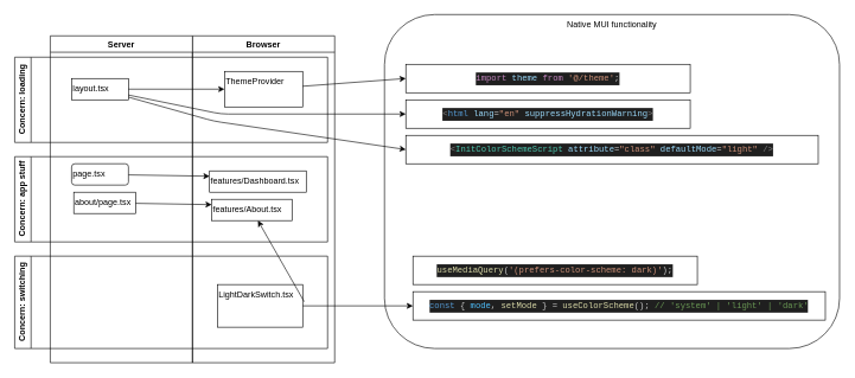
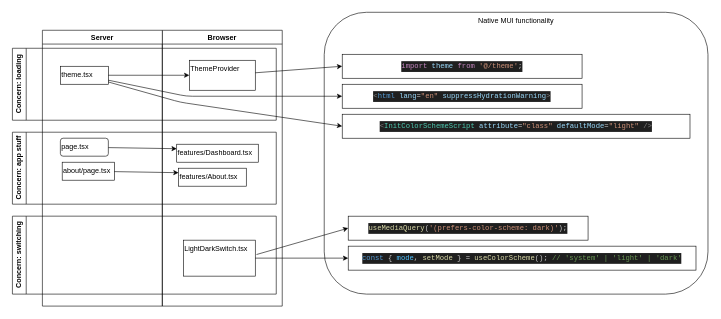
  <mxCell id="0" />
  <mxCell id="1" parent="0" />
  <mxCell id="2" value="Browser" style="swimlane;whiteSpace=wrap;html=1;" parent="1" vertex="1"><mxGeometry x="270" y="50" width="200" height="460" as="geometry" /></mxCell>
  <mxCell id="3" value="LightDarkSwitch.tsx" style="rounded=0;whiteSpace=wrap;html=1;align=left;verticalAlign=top;" parent="2" vertex="1"><mxGeometry x="35" y="350" width="120" height="60" as="geometry" /></mxCell>
  <mxCell id="4" value="Server" style="swimlane;whiteSpace=wrap;html=1;" parent="1" vertex="1"><mxGeometry x="70" y="50" width="200" height="460" as="geometry" /></mxCell>
  <mxCell id="5" value="Concern: switching" style="swimlane;horizontal=0;whiteSpace=wrap;html=1;" parent="1" vertex="1"><mxGeometry x="20" y="360" width="440" height="130" as="geometry" /></mxCell>
  <mxCell id="6" value="Concern: app stuff" style="swimlane;horizontal=0;whiteSpace=wrap;html=1;" parent="1" vertex="1"><mxGeometry x="20" y="220" width="440" height="120" as="geometry" /></mxCell>
  <mxCell id="7" value="page.tsx" style="whiteSpace=wrap;html=1;align=left;verticalAlign=top;rounded=1;" parent="6" vertex="1"><mxGeometry x="80" y="10" width="80" height="30" as="geometry" /></mxCell>
  <mxCell id="8" value="features/Dashboard.tsx" style="rounded=0;whiteSpace=wrap;html=1;align=left;verticalAlign=top;" parent="6" vertex="1"><mxGeometry x="274" y="20" width="136" height="30" as="geometry" /></mxCell>
  <mxCell id="9" style="edgeStyle=none;html=1;entryX=0;entryY=0.25;entryDx=0;entryDy=0;" parent="6" source="7" target="8" edge="1"><mxGeometry relative="1" as="geometry" /></mxCell>
  <mxCell id="10" value="about/page.tsx" style="rounded=0;whiteSpace=wrap;html=1;align=left;verticalAlign=top;" vertex="1" parent="6"><mxGeometry x="83" y="50" width="87" height="30" as="geometry" /></mxCell>
  <mxCell id="11" value="features/About.tsx" style="rounded=0;whiteSpace=wrap;html=1;align=left;verticalAlign=top;" vertex="1" parent="6"><mxGeometry x="277" y="60" width="113" height="30" as="geometry" /></mxCell>
  <mxCell id="12" style="edgeStyle=none;html=1;entryX=0;entryY=0.25;entryDx=0;entryDy=0;" edge="1" parent="6" source="10" target="11"><mxGeometry relative="1" as="geometry" /></mxCell>
  <mxCell id="13" value="Concern: loading" style="swimlane;horizontal=0;whiteSpace=wrap;html=1;" parent="1" vertex="1"><mxGeometry x="20" y="80" width="440" height="120" as="geometry" /></mxCell>
  <mxCell id="14" value="ThemeProvider" style="rounded=0;whiteSpace=wrap;html=1;align=left;verticalAlign=top;" parent="13" vertex="1"><mxGeometry x="295" y="20" width="110" height="50" as="geometry" /></mxCell>
- <mxCell id="15" value="layout.tsx" style="rounded=0;whiteSpace=wrap;html=1;align=left;verticalAlign=top;" parent="13" vertex="1"><mxGeometry x="80" y="30" width="80" height="30" as="geometry" /></mxCell>
+ <mxCell id="15" value="theme.tsx" style="rounded=0;whiteSpace=wrap;html=1;align=left;verticalAlign=top;" parent="13" vertex="1"><mxGeometry x="80" y="30" width="80" height="30" as="geometry" /></mxCell>
  <mxCell id="16" style="edgeStyle=none;html=1;" parent="13" source="15" edge="1" target="14"><mxGeometry relative="1" as="geometry"><mxPoint x="270" y="30" as="targetPoint" /></mxGeometry></mxCell>
  <mxCell id="17" value="Native MUI functionality" style="rounded=1;whiteSpace=wrap;html=1;verticalAlign=top;" vertex="1" parent="1"><mxGeometry x="540" y="20" width="640" height="470" as="geometry" /></mxCell>
  <mxCell id="18" value="&lt;div style=&quot;color: rgb(204, 204, 204); background-color: rgb(31, 31, 31); font-family: Menlo, Monaco, &amp;quot;Courier New&amp;quot;, monospace; line-height: 18px;&quot;&gt;&lt;span style=&quot;color: #dcdcaa;&quot;&gt;useMediaQuery&lt;/span&gt;(&lt;span style=&quot;color: #ce9178;&quot;&gt;'(prefers-color-scheme: dark)'&lt;/span&gt;);&lt;/div&gt;" style="rounded=0;whiteSpace=wrap;html=1;" vertex="1" parent="1"><mxGeometry x="580" y="360" width="400" height="40" as="geometry" /></mxCell>
  <mxCell id="19" value="&lt;div style=&quot;color: rgb(204, 204, 204); background-color: rgb(31, 31, 31); font-family: Menlo, Monaco, &amp;quot;Courier New&amp;quot;, monospace; line-height: 18px;&quot;&gt;&lt;div style=&quot;line-height: 18px;&quot;&gt;&lt;span style=&quot;color: #569cd6;&quot;&gt;const&lt;/span&gt; { &lt;span style=&quot;color: #4fc1ff;&quot;&gt;mode&lt;/span&gt;, &lt;span style=&quot;color: #dcdcaa;&quot;&gt;setMode&lt;/span&gt; } &lt;span style=&quot;color: #d4d4d4;&quot;&gt;=&lt;/span&gt; &lt;span style=&quot;color: #dcdcaa;&quot;&gt;useColorScheme&lt;/span&gt;(); &lt;span style=&quot;color: #6a9955;&quot;&gt;// 'system' | 'light' | 'dark'&lt;/span&gt;&lt;/div&gt;&lt;/div&gt;" style="rounded=0;whiteSpace=wrap;html=1;" vertex="1" parent="1"><mxGeometry x="580" y="410" width="580" height="40" as="geometry" /></mxCell>
- <mxCell id="20" style="edgeStyle=none;html=1;exitX=1.017;exitY=0.4;exitDx=0;exitDy=0;exitPerimeter=0;" edge="1" parent="1" source="3" target="11"><mxGeometry relative="1" as="geometry" /></mxCell>
+ <mxCell id="20" style="edgeStyle=none;html=1;entryX=0;entryY=0.5;entryDx=0;entryDy=0;exitX=1.017;exitY=0.4;exitDx=0;exitDy=0;exitPerimeter=0;" edge="1" parent="1" source="3" target="18"><mxGeometry relative="1" as="geometry" /></mxCell>
  <mxCell id="21" style="edgeStyle=none;html=1;entryX=0;entryY=0.5;entryDx=0;entryDy=0;exitX=1;exitY=0.5;exitDx=0;exitDy=0;" edge="1" parent="1" source="3" target="19"><mxGeometry relative="1" as="geometry" /></mxCell>
  <mxCell id="22" value="&lt;div style=&quot;color: rgb(204, 204, 204); background-color: rgb(31, 31, 31); font-family: Menlo, Monaco, &amp;quot;Courier New&amp;quot;, monospace; line-height: 18px;&quot;&gt;&lt;div style=&quot;line-height: 18px;&quot;&gt;&lt;span style=&quot;color: #c586c0;&quot;&gt;import&lt;/span&gt; &lt;span style=&quot;color: #9cdcfe;&quot;&gt;theme&lt;/span&gt; &lt;span style=&quot;color: #c586c0;&quot;&gt;from&lt;/span&gt; &lt;span style=&quot;color: #ce9178;&quot;&gt;'@/theme'&lt;/span&gt;;&lt;/div&gt;&lt;/div&gt;" style="rounded=0;whiteSpace=wrap;html=1;" vertex="1" parent="1"><mxGeometry x="570" y="90" width="400" height="40" as="geometry" /></mxCell>
  <mxCell id="23" value="&lt;div style=&quot;color: rgb(204, 204, 204); background-color: rgb(31, 31, 31); font-family: Menlo, Monaco, &amp;quot;Courier New&amp;quot;, monospace; line-height: 18px;&quot;&gt;&lt;div style=&quot;line-height: 18px;&quot;&gt;&lt;div style=&quot;line-height: 18px;&quot;&gt;&lt;span style=&quot;color: #808080;&quot;&gt;&amp;lt;&lt;/span&gt;&lt;span style=&quot;color: #4ec9b0;&quot;&gt;InitColorSchemeScript&lt;/span&gt; &lt;span style=&quot;color: #9cdcfe;&quot;&gt;attribute&lt;/span&gt;&lt;span style=&quot;color: #d4d4d4;&quot;&gt;=&lt;/span&gt;&lt;span style=&quot;color: #ce9178;&quot;&gt;&quot;class&quot;&lt;/span&gt; &lt;span style=&quot;color: #9cdcfe;&quot;&gt;defaultMode&lt;/span&gt;&lt;span style=&quot;color: #d4d4d4;&quot;&gt;=&lt;/span&gt;&lt;span style=&quot;color: #ce9178;&quot;&gt;&quot;light&quot;&lt;/span&gt; &lt;span style=&quot;color: #808080;&quot;&gt;/&amp;gt;&lt;/span&gt;&lt;/div&gt;&lt;/div&gt;&lt;/div&gt;" style="rounded=0;whiteSpace=wrap;html=1;" vertex="1" parent="1"><mxGeometry x="570" y="190" width="580" height="40" as="geometry" /></mxCell>
  <mxCell id="24" style="edgeStyle=none;html=1;entryX=0;entryY=0.5;entryDx=0;entryDy=0;" edge="1" parent="1" source="14" target="22"><mxGeometry relative="1" as="geometry" /></mxCell>
  <mxCell id="25" style="edgeStyle=none;html=1;entryX=0;entryY=0.5;entryDx=0;entryDy=0;" edge="1" parent="1" source="15" target="23"><mxGeometry relative="1" as="geometry"><Array as="points"><mxPoint x="300" y="170" /></Array></mxGeometry></mxCell>
  <mxCell id="26" value="&lt;div style=&quot;color: rgb(204, 204, 204); background-color: rgb(31, 31, 31); font-family: Menlo, Monaco, &amp;quot;Courier New&amp;quot;, monospace; line-height: 18px;&quot;&gt;&lt;div style=&quot;line-height: 18px;&quot;&gt;&lt;div style=&quot;line-height: 18px;&quot;&gt;&lt;span style=&quot;color: #808080;&quot;&gt;&amp;lt;&lt;/span&gt;&lt;span style=&quot;color: #569cd6;&quot;&gt;html&lt;/span&gt; &lt;span style=&quot;color: #9cdcfe;&quot;&gt;lang&lt;/span&gt;&lt;span style=&quot;color: #d4d4d4;&quot;&gt;=&lt;/span&gt;&lt;span style=&quot;color: #ce9178;&quot;&gt;&quot;en&quot;&lt;/span&gt; &lt;span style=&quot;color: #9cdcfe;&quot;&gt;suppressHydrationWarning&lt;/span&gt;&lt;span style=&quot;color: #808080;&quot;&gt;&amp;gt;&lt;/span&gt;&lt;/div&gt;&lt;/div&gt;&lt;/div&gt;" style="rounded=0;whiteSpace=wrap;html=1;" vertex="1" parent="1"><mxGeometry x="570" y="140" width="400" height="40" as="geometry" /></mxCell>
  <mxCell id="27" style="edgeStyle=none;html=1;entryX=0;entryY=0.5;entryDx=0;entryDy=0;" edge="1" parent="1" source="15" target="26"><mxGeometry relative="1" as="geometry"><Array as="points"><mxPoint x="310" y="160" /></Array></mxGeometry></mxCell>
